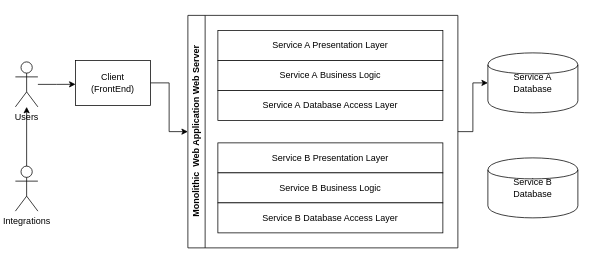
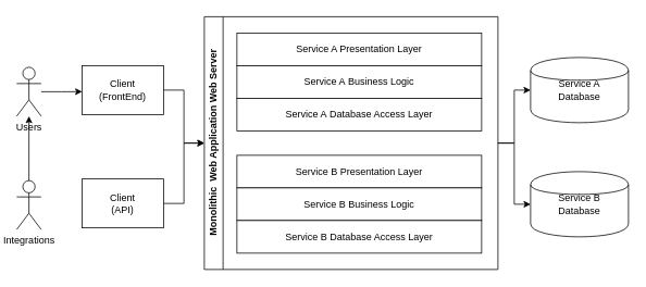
  <mxCell id="0" />
  <mxCell id="1" parent="0" />
  <mxCell id="2" style="edgeStyle=orthogonalEdgeStyle;rounded=0;orthogonalLoop=1;jettySize=auto;html=1;entryX=0;entryY=0.5;entryDx=0;entryDy=0;" edge="1" parent="1" source="3" target="6"><mxGeometry relative="1" as="geometry" /></mxCell>
  <mxCell id="3" value="Client&lt;div&gt;(FrontEnd)&lt;/div&gt;" style="shape=person;whiteSpace=wrap;html=1;" parent="1" vertex="1"><mxGeometry x="100" y="80" width="100" height="60" as="geometry" /></mxCell>
  <mxCell id="4" style="edgeStyle=orthogonalEdgeStyle;rounded=0;orthogonalLoop=1;jettySize=auto;html=1;entryX=0;entryY=0.5;entryDx=0;entryDy=0;" edge="1" parent="1" source="6" target="7"><mxGeometry relative="1" as="geometry" /></mxCell>
+ <mxCell id="5" style="edgeStyle=orthogonalEdgeStyle;rounded=0;orthogonalLoop=1;jettySize=auto;html=1;entryX=0;entryY=0.5;entryDx=0;entryDy=0;" edge="1" parent="1" source="6" target="16"><mxGeometry relative="1" as="geometry" /></mxCell>
  <mxCell id="6" value="Monolithic &amp;nbsp;Web Application Web Server" style="swimlane;whiteSpace=wrap;html=1;horizontal=0;container=0;" parent="1" vertex="1"><mxGeometry x="250" y="20" width="360" height="310" as="geometry" /></mxCell>
  <mxCell id="7" value="Service A&lt;div&gt;Database&lt;/div&gt;" style="shape=cylinder;whiteSpace=wrap;html=1;" parent="1" vertex="1"><mxGeometry x="650" y="70" width="120" height="80" as="geometry" /></mxCell>
  <mxCell id="8" value="Users" style="shape=umlActor;verticalLabelPosition=bottom;verticalAlign=top;html=1;outlineConnect=0;" vertex="1" parent="1"><mxGeometry x="20" y="82" width="30" height="60" as="geometry" /></mxCell>
  <mxCell id="9" style="edgeStyle=orthogonalEdgeStyle;rounded=0;orthogonalLoop=1;jettySize=auto;html=1;entryX=0.002;entryY=0.532;entryDx=0;entryDy=0;entryPerimeter=0;" edge="1" parent="1" source="8" target="3"><mxGeometry relative="1" as="geometry" /></mxCell>
  <mxCell id="10" value="Service A Presentation Layer" style="shape=rectangle;whiteSpace=wrap;html=1;container=0;" parent="1" vertex="1"><mxGeometry x="290" y="40" width="300" height="40" as="geometry" /></mxCell>
  <mxCell id="11" value="Service A&amp;nbsp;Business Logic" style="shape=rectangle;whiteSpace=wrap;html=1;container=0;" parent="1" vertex="1"><mxGeometry x="290" y="80" width="300" height="40" as="geometry" /></mxCell>
  <mxCell id="12" value="Service A&amp;nbsp;Database Access Layer" style="shape=rectangle;whiteSpace=wrap;html=1;container=0;" parent="1" vertex="1"><mxGeometry x="290" y="120" width="300" height="40" as="geometry" /></mxCell>
  <mxCell id="13" value="Service B Presentation Layer" style="shape=rectangle;whiteSpace=wrap;html=1;container=0;" vertex="1" parent="1"><mxGeometry x="290" y="190" width="300" height="40" as="geometry" /></mxCell>
  <mxCell id="14" value="Service B Business Logic" style="shape=rectangle;whiteSpace=wrap;html=1;container=0;" vertex="1" parent="1"><mxGeometry x="290" y="230" width="300" height="40" as="geometry" /></mxCell>
  <mxCell id="15" value="Service B Database Access Layer" style="shape=rectangle;whiteSpace=wrap;html=1;container=0;" vertex="1" parent="1"><mxGeometry x="290" y="270" width="300" height="40" as="geometry" /></mxCell>
  <mxCell id="16" value="Service B&lt;div&gt;Database&lt;/div&gt;" style="shape=cylinder;whiteSpace=wrap;html=1;" vertex="1" parent="1"><mxGeometry x="650" y="210" width="120" height="80" as="geometry" /></mxCell>
+ <mxCell id="17" style="edgeStyle=orthogonalEdgeStyle;rounded=0;orthogonalLoop=1;jettySize=auto;html=1;entryX=0;entryY=0.5;entryDx=0;entryDy=0;" edge="1" parent="1" source="18" target="6"><mxGeometry relative="1" as="geometry" /></mxCell>
+ <mxCell id="18" value="Client&lt;div&gt;(API)&lt;/div&gt;" style="shape=person;whiteSpace=wrap;html=1;" vertex="1" parent="1"><mxGeometry x="100" y="219" width="100" height="60" as="geometry" /></mxCell>
  <mxCell id="19" value="Integrations" style="shape=umlActor;verticalLabelPosition=bottom;verticalAlign=top;html=1;outlineConnect=0;" vertex="1" parent="1"><mxGeometry x="20" y="221" width="30" height="60" as="geometry" /></mxCell>
  <mxCell id="20" style="edgeStyle=orthogonalEdgeStyle;rounded=0;orthogonalLoop=1;jettySize=auto;html=1;" edge="1" parent="1" source="19" target="8"><mxGeometry relative="1" as="geometry" /></mxCell>
